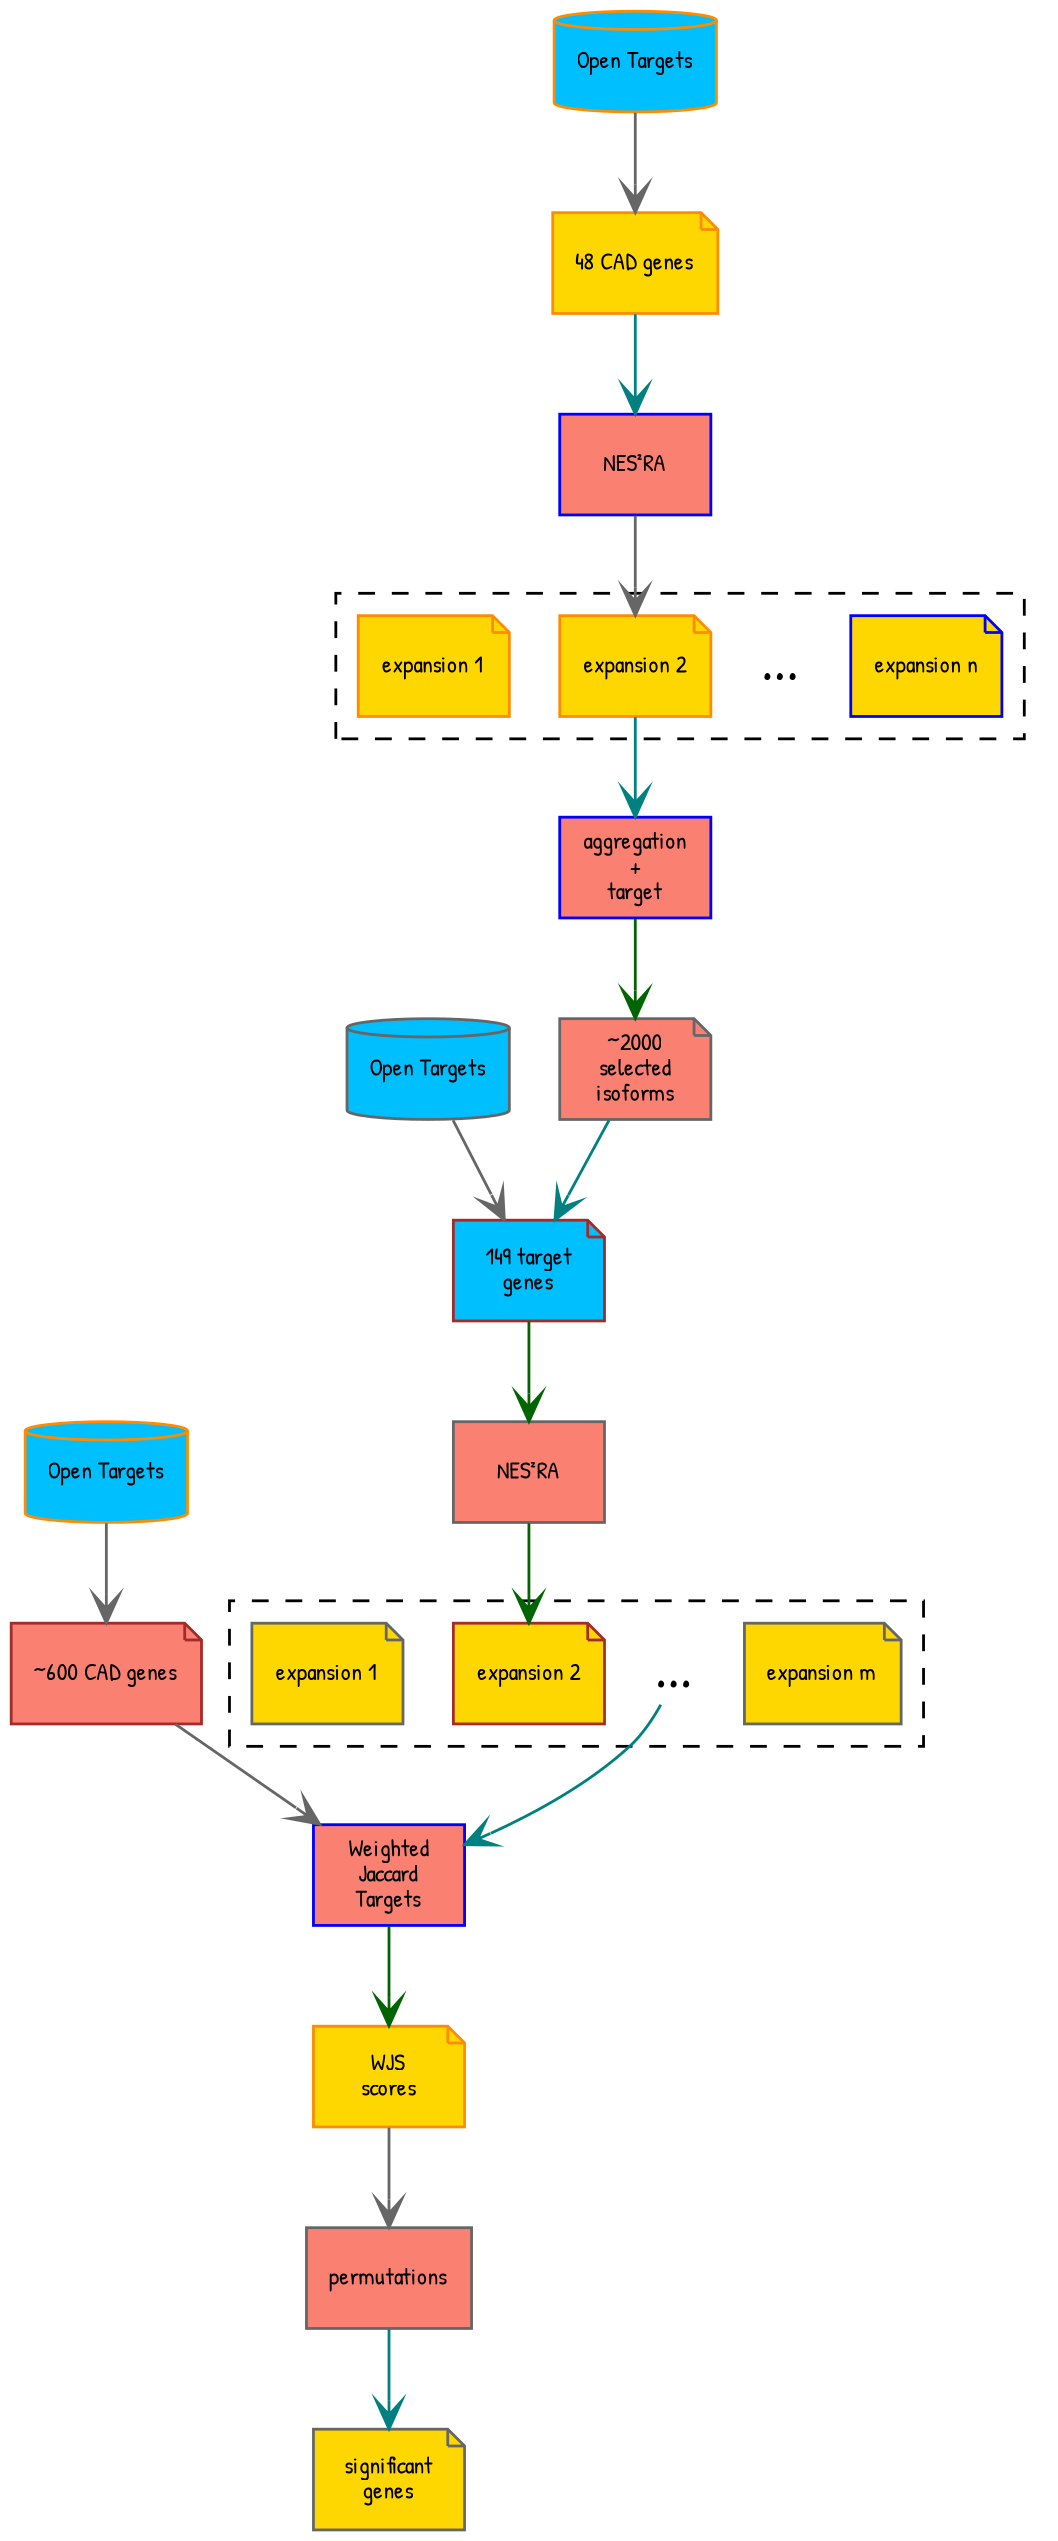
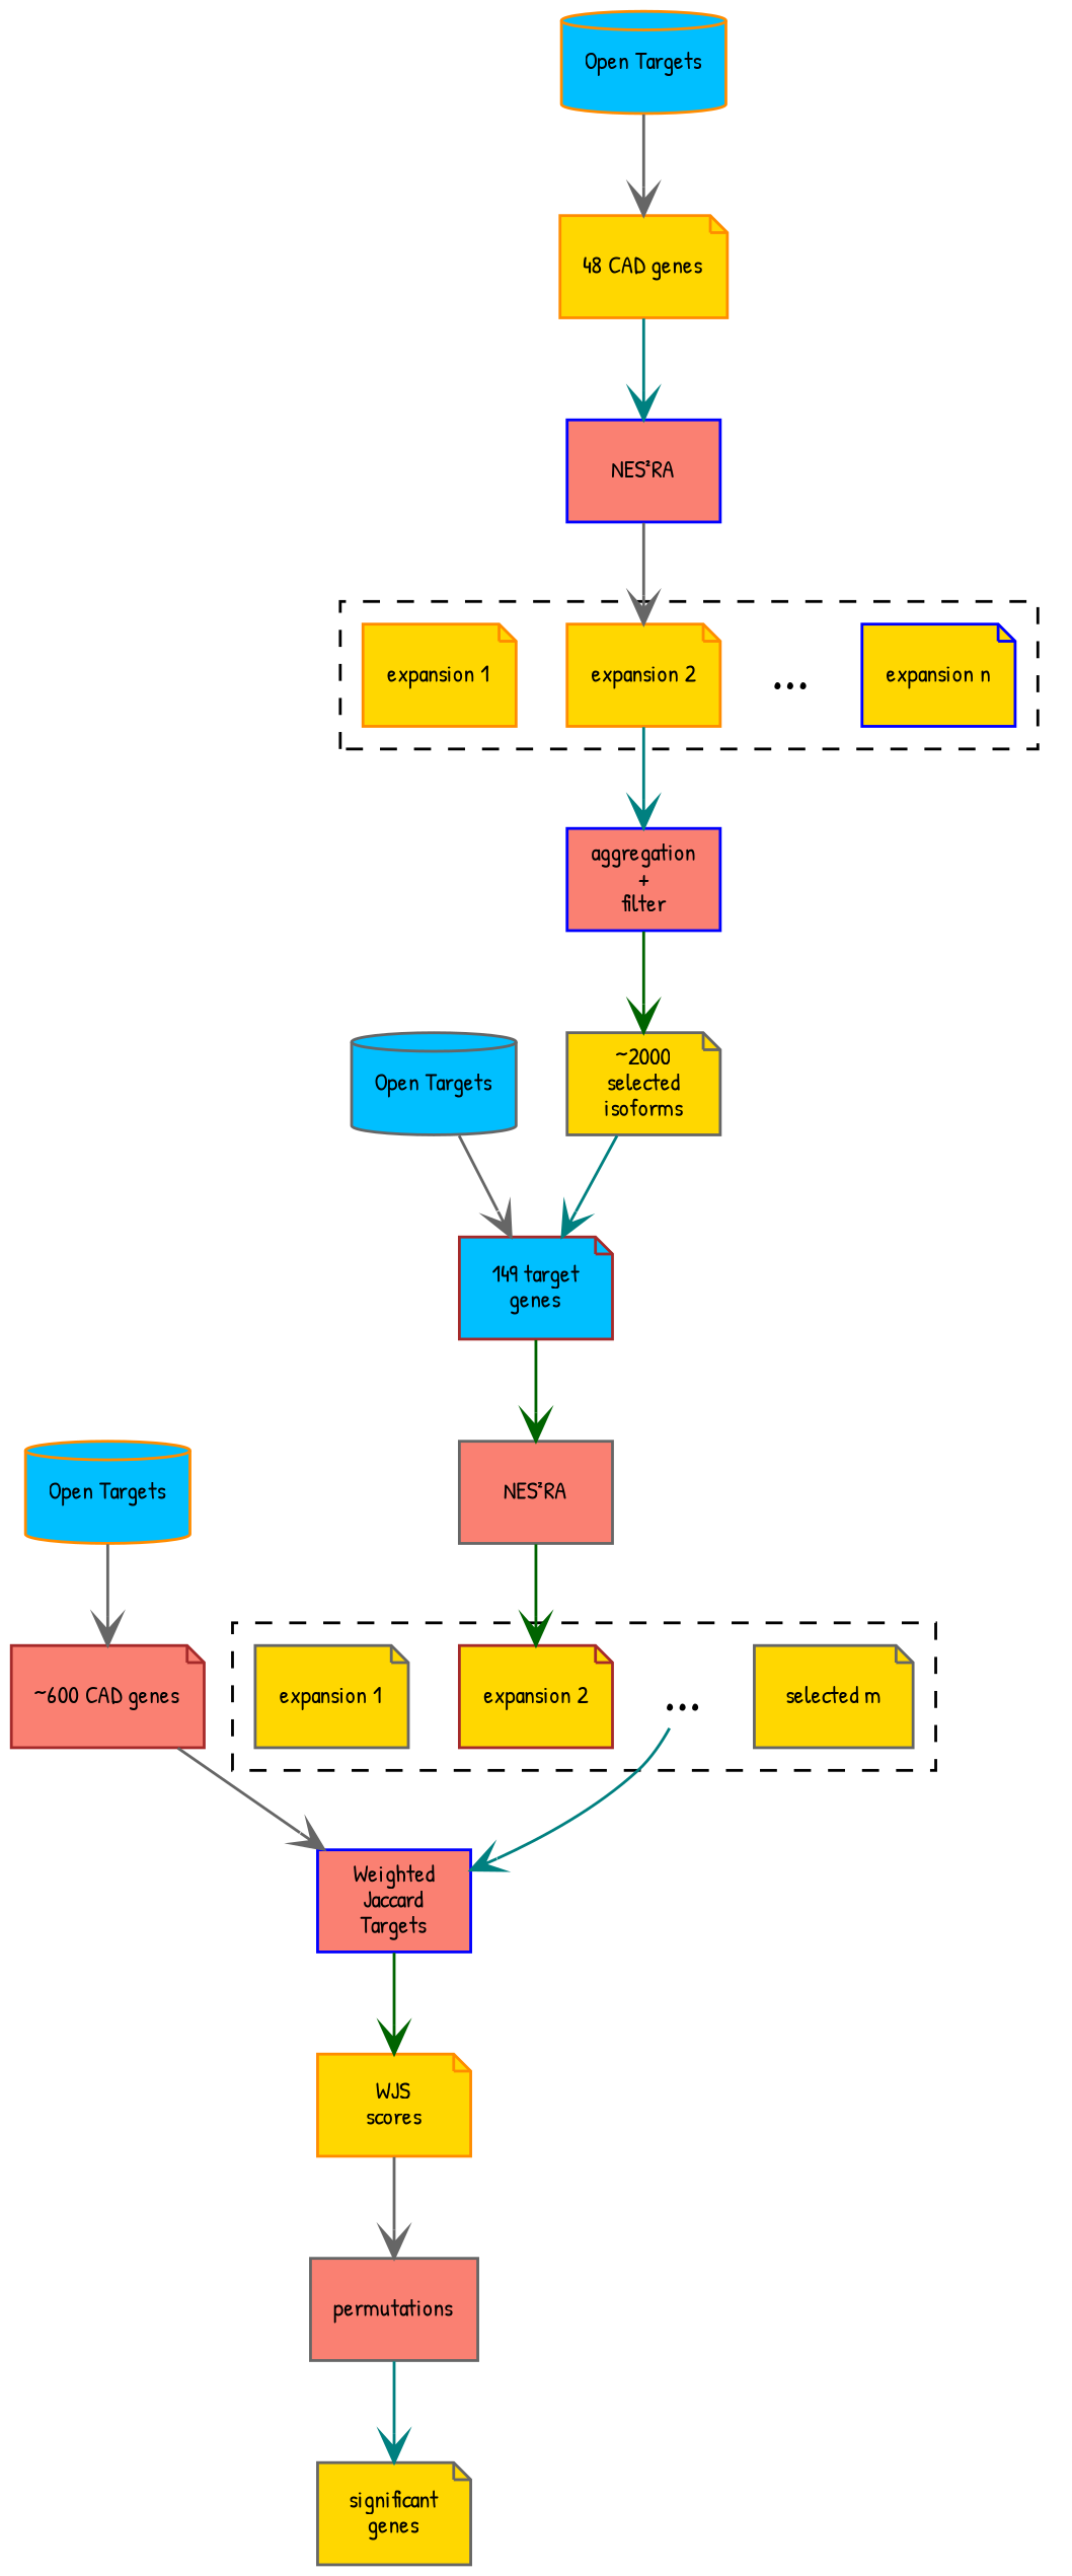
  digraph {
    compound=true
    fontname="Patrick Hand"
    node [color=gray40 fillcolor=Gold fontname="Patrick Hand" fontsize=8.5 shape=note style=filled]
    edge [arrowhead=vee color=gray40 fontname="Patrick Hand"]
    n1 [color=blue label="expansion n"]
    n2 [color=brown fontsize=20 label="..." shape=plain fillcolor="" style=""]
    n3 [color=darkorange label="expansion 2"]
    n4 [color=darkorange label="expansion 1"]
-   n5 [label="expansion m"]
+   n5 [label="selected m"]
    n6 [color=brown fontsize=20 label="..." shape=plain fillcolor="" style=""]
    n7 [color=brown label="expansion 2"]
    n8 [label="expansion 1"]
-   n9 [color=blue fillcolor=Salmon label="aggregation\n+\ntarget" shape=box]
+   n9 [color=blue fillcolor=Salmon label="aggregation\n+\nfilter" shape=box]
    n10 [color=blue fillcolor=Salmon label="Weighted\nJaccard\nTargets" shape=box]
    n11 [color=darkorange fillcolor=DeepSkyBlue label="Open Targets" shape=cylinder]
    n12 [color=darkorange label="48 CAD genes"]
    n13 [color=blue fillcolor=Salmon label="NES²RA" shape=box]
-   n14 [fillcolor=Salmon label="~2000\nselected\nisoforms"]
+   n14 [label="~2000\nselected\nisoforms"]
    n15 [color=brown fillcolor=DeepSkyBlue label="149 target\ngenes"]
    n16 [fillcolor=Salmon label="NES²RA" shape=box]
    n17 [fillcolor=DeepSkyBlue label="Open Targets" shape=cylinder]
    n18 [color=darkorange label="WJS\nscores"]
    n19 [color=darkorange fillcolor=DeepSkyBlue label="Open Targets" shape=cylinder]
    n20 [color=brown fillcolor=Salmon label="~600 CAD genes"]
    n21 [fillcolor=Salmon label=permutations shape=box]
    n22 [label="significant\ngenes"]
    subgraph cluster_1 {
      labeljust=l
      style=dashed
      n1
      n2
      n3
      n4
    }
    subgraph cluster_2 {
      style=dashed
      n5
      n6
      n7
      n8
    }
    n3 -> n9 [color=teal]
    n6 -> n10 [color=teal]
    n9 -> n14 [color=darkgreen]
    n10 -> n18 [color=darkgreen]
    n11 -> n12
    n12 -> n13 [color=teal]
    n13 -> n3
    n14 -> n15 [color=teal]
    n15 -> n16 [color=darkgreen]
    n16 -> n7 [color=darkgreen]
    n17 -> n15
    n18 -> n21
    n19 -> n20
    n20 -> n10
    n21 -> n22 [color=teal]
  }
